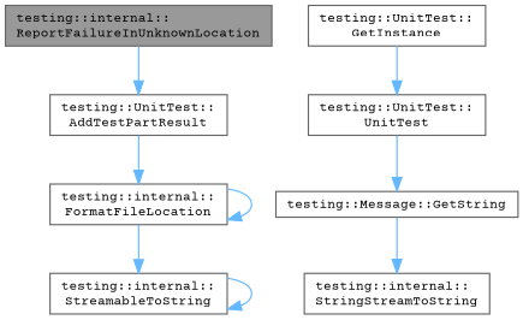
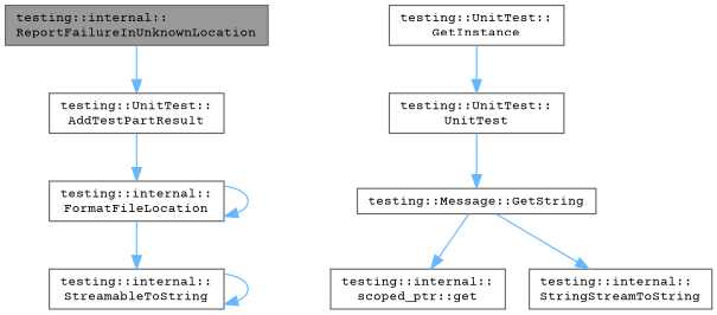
  digraph {
    fontname="Courier Prime"
    rankdir=TB
    node [color=grey40 fillcolor=white fontname="Courier Prime" fontsize=10 shape=box style=filled]
    edge [color=steelblue1 fontname="Courier Prime" fontsize=10 labelfontname=Helvetica labelfontsize=10 style=solid]
    n1 [color=gray40 fillcolor=grey60 fontcolor=black height=0.2 label="testing::internal::\lReportFailureInUnknownLocation" width=0.4]
    n2 [height=0.2 label="testing::UnitTest::\lAddTestPartResult" width=0.4]
    n3 [height=0.2 label="testing::internal::\lFormatFileLocation" width=0.4]
    n4 [height=0.2 label="testing::UnitTest::\lGetInstance" width=0.4]
    n5 [height=0.2 label="testing::UnitTest::\lUnitTest" width=0.4]
    n6 [height=0.2 label="testing::internal::\lStreamableToString" width=0.4]
    n7 [height=0.2 label="testing::Message::GetString" width=0.4]
+   n8 [height=0.2 label="testing::internal::\lscoped_ptr::get" width=0.4]
    n9 [height=0.2 label="testing::internal::\lStringStreamToString" width=0.4]
    n1 -> n2
    n2 -> n3
    n3 -> n3
    n3 -> n6
    n4 -> n5
    n5 -> n7
    n6 -> n6
+   n7 -> n8
    n7 -> n9
  }
